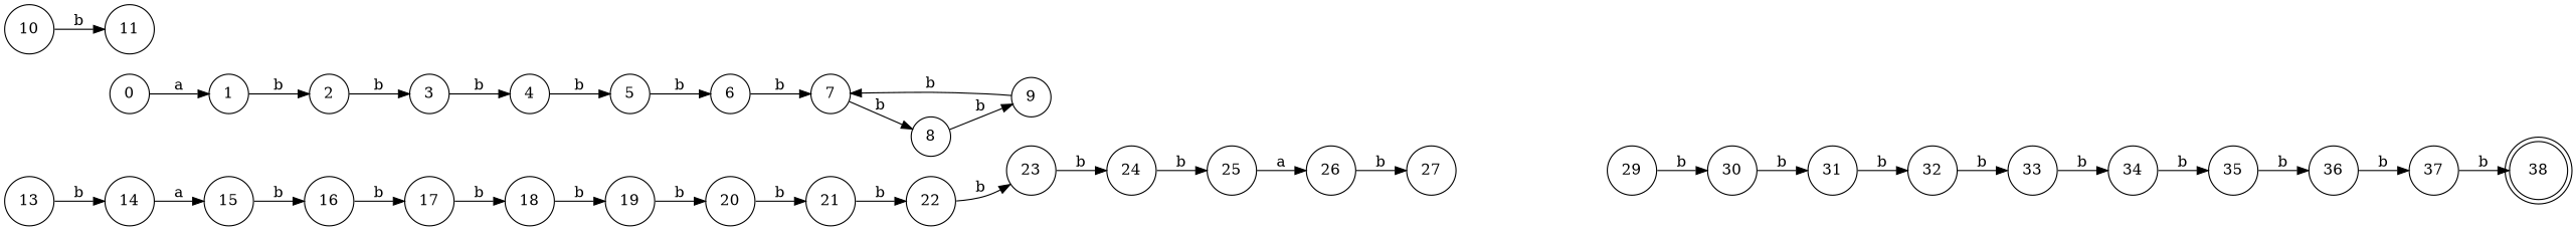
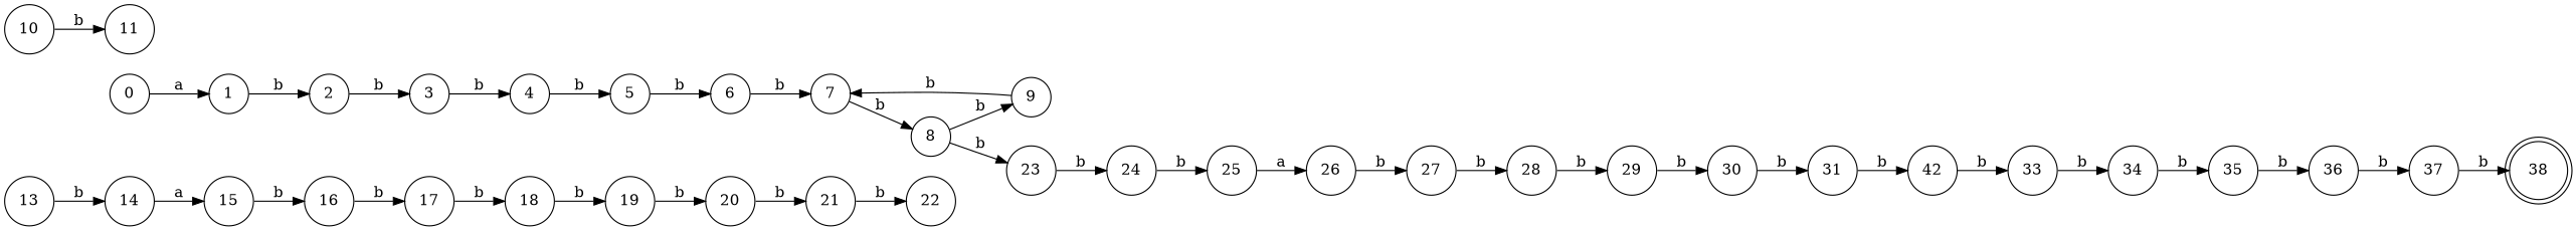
  strict digraph {
    rankdir=LR
    node [shape=circle]
    0
    1
    2
    3
    4
    5
    6
    7
    8
    9
    10
    11
    13
    14
    15
    16
    17
    18
    19
    20
    21
    22
    23
    24
    25
    26
    27
+   28
    29
    30
    31
-   32
+   32 [label=42]
    33
    34
    35
    36
    37
    38 [shape=doublecircle]
    0 -> 1 [label=a]
    1 -> 2 [label=b]
    2 -> 3 [label=b]
    3 -> 4 [label=b]
    4 -> 5 [label=b]
    5 -> 6 [label=b]
    6 -> 7 [label=b]
    7 -> 8 [label=b]
    8 -> 9 [label=b]
    9 -> 7 [label=b]
    10 -> 11 [label=b]
    13 -> 14 [label=b]
    14 -> 15 [label=a]
    15 -> 16 [label=b]
    16 -> 17 [label=b]
    17 -> 18 [label=b]
    18 -> 19 [label=b]
    19 -> 20 [label=b]
    20 -> 21 [label=b]
    21 -> 22 [label=b]
-   22 -> 23 [label=b]
+   8 -> 23 [label=b]
    23 -> 24 [label=b]
    24 -> 25 [label=b]
    25 -> 26 [label=a]
    26 -> 27 [label=b]
+   27 -> 28 [label=b]
+   28 -> 29 [label=b]
    29 -> 30 [label=b]
    30 -> 31 [label=b]
    31 -> 32 [label=b]
    32 -> 33 [label=b]
    33 -> 34 [label=b]
    34 -> 35 [label=b]
    35 -> 36 [label=b]
    36 -> 37 [label=b]
    37 -> 38 [label=b]
  }
